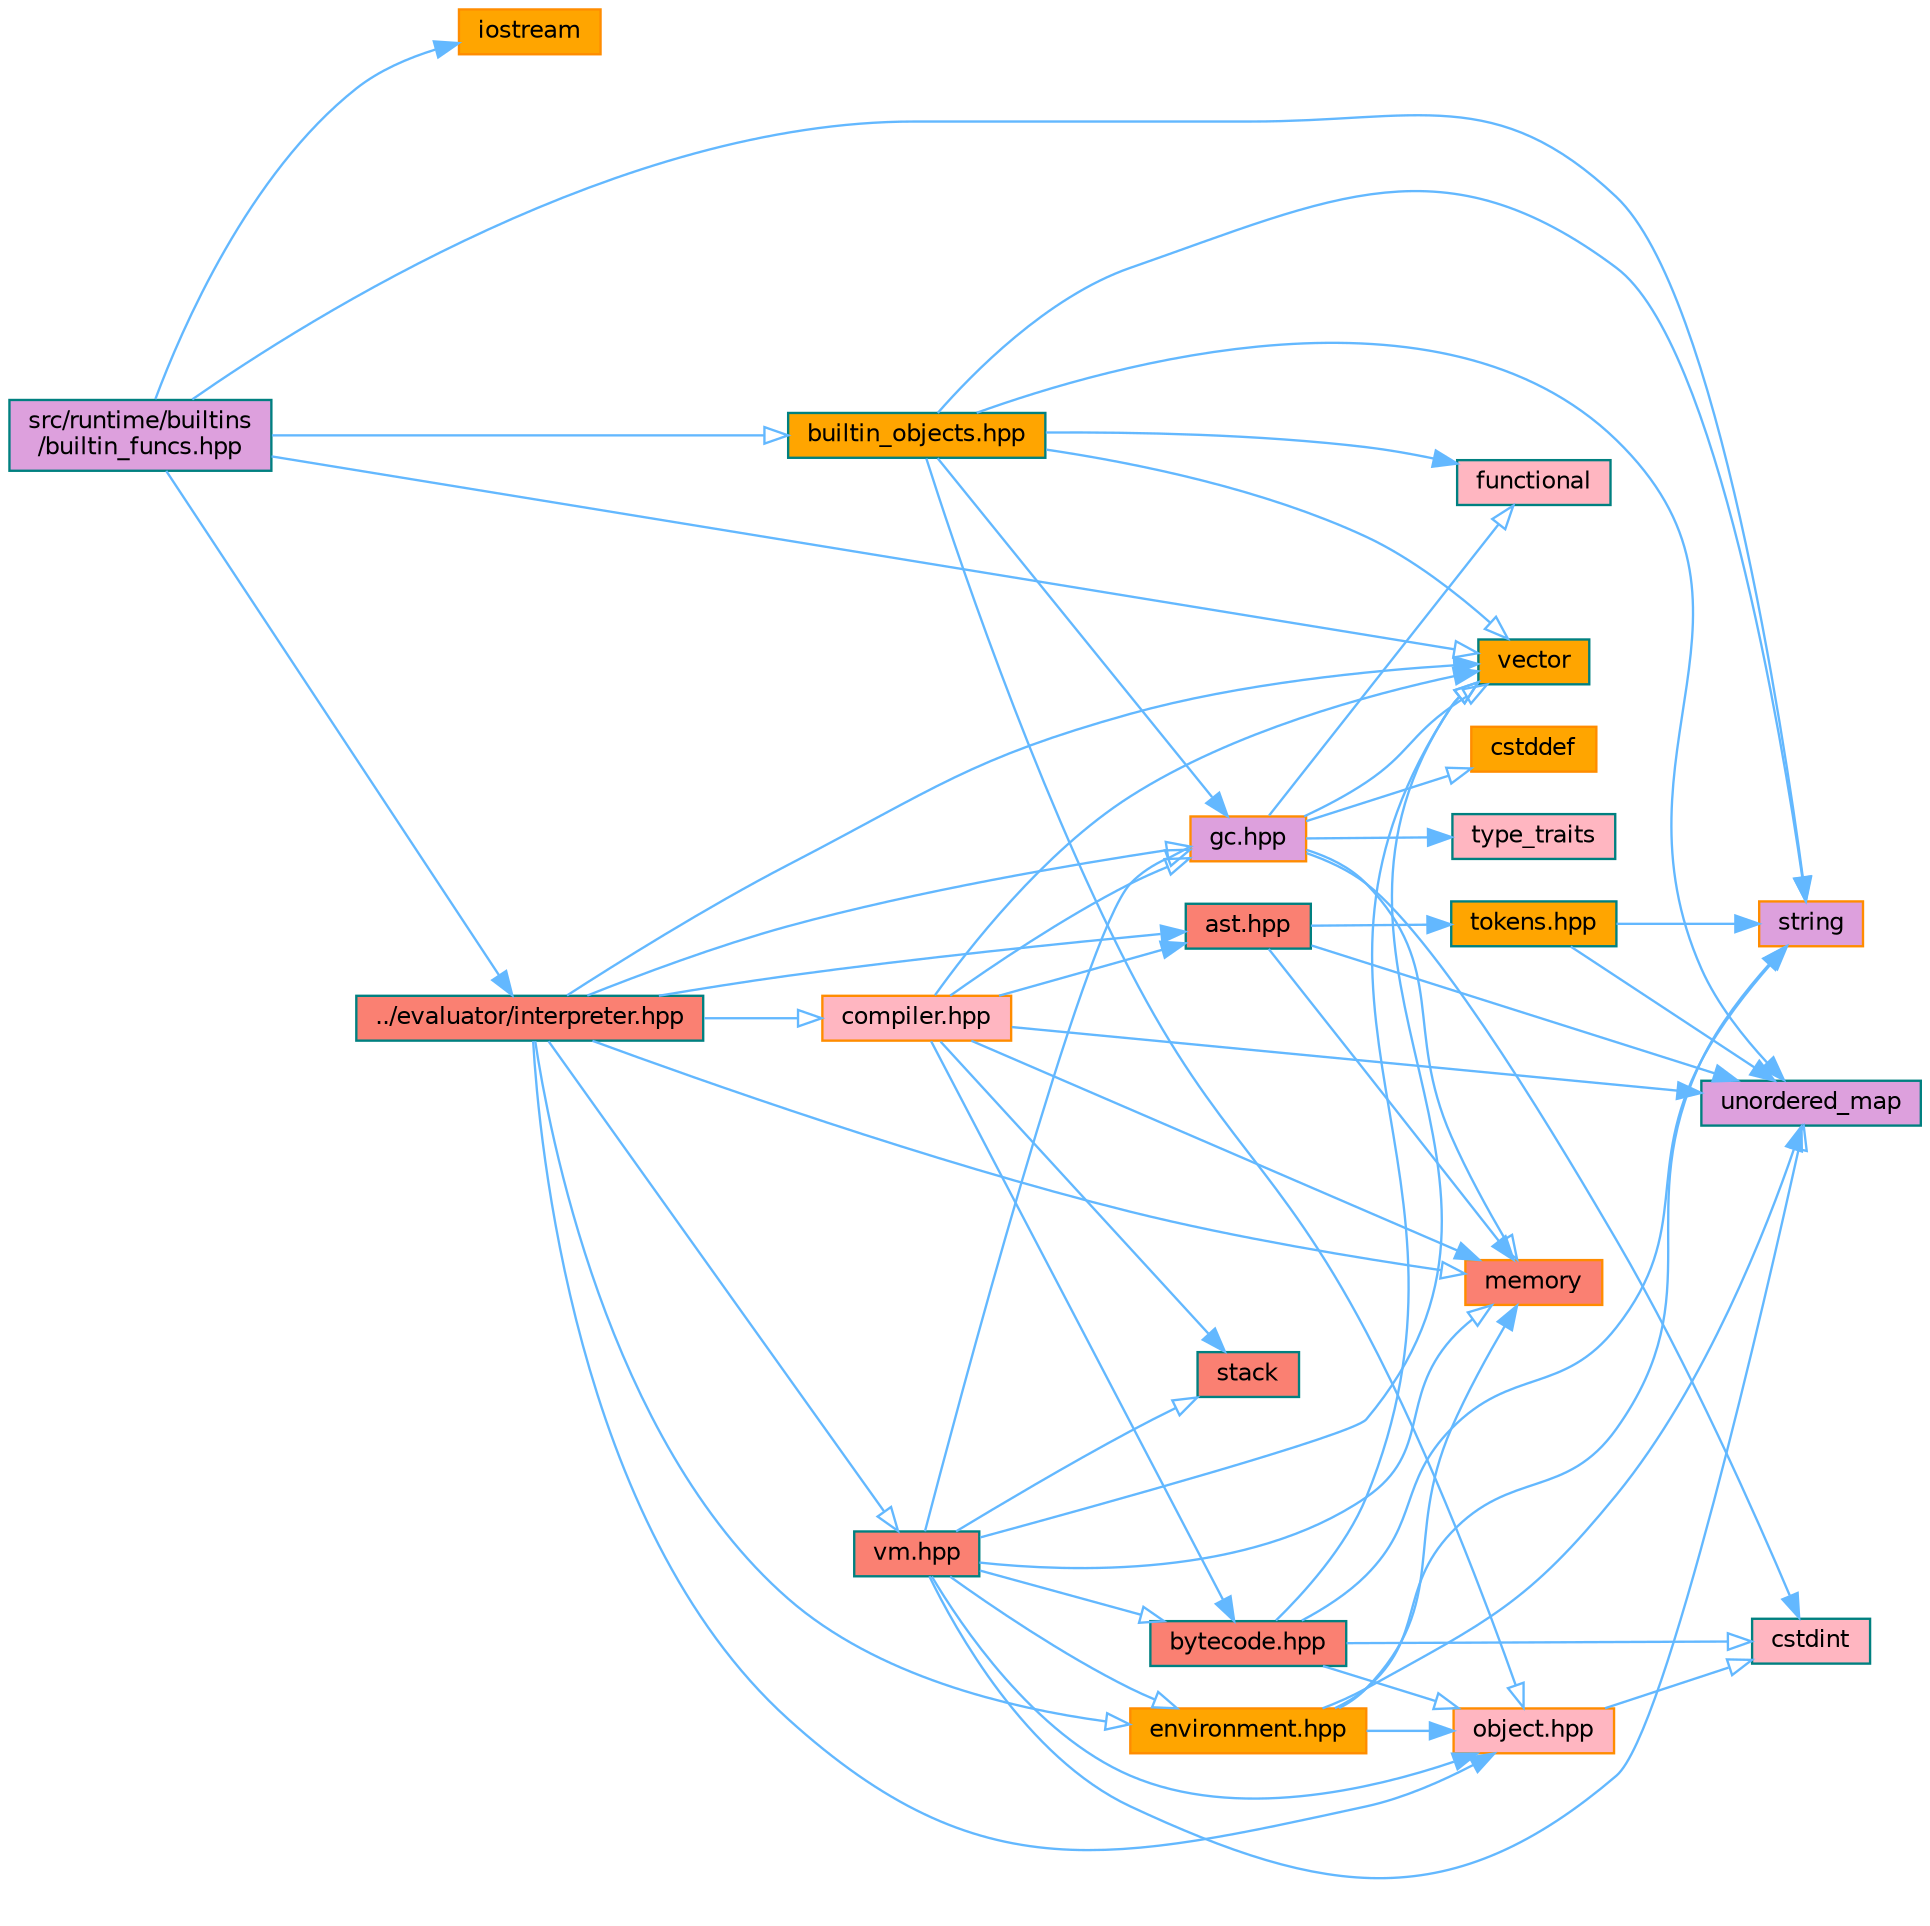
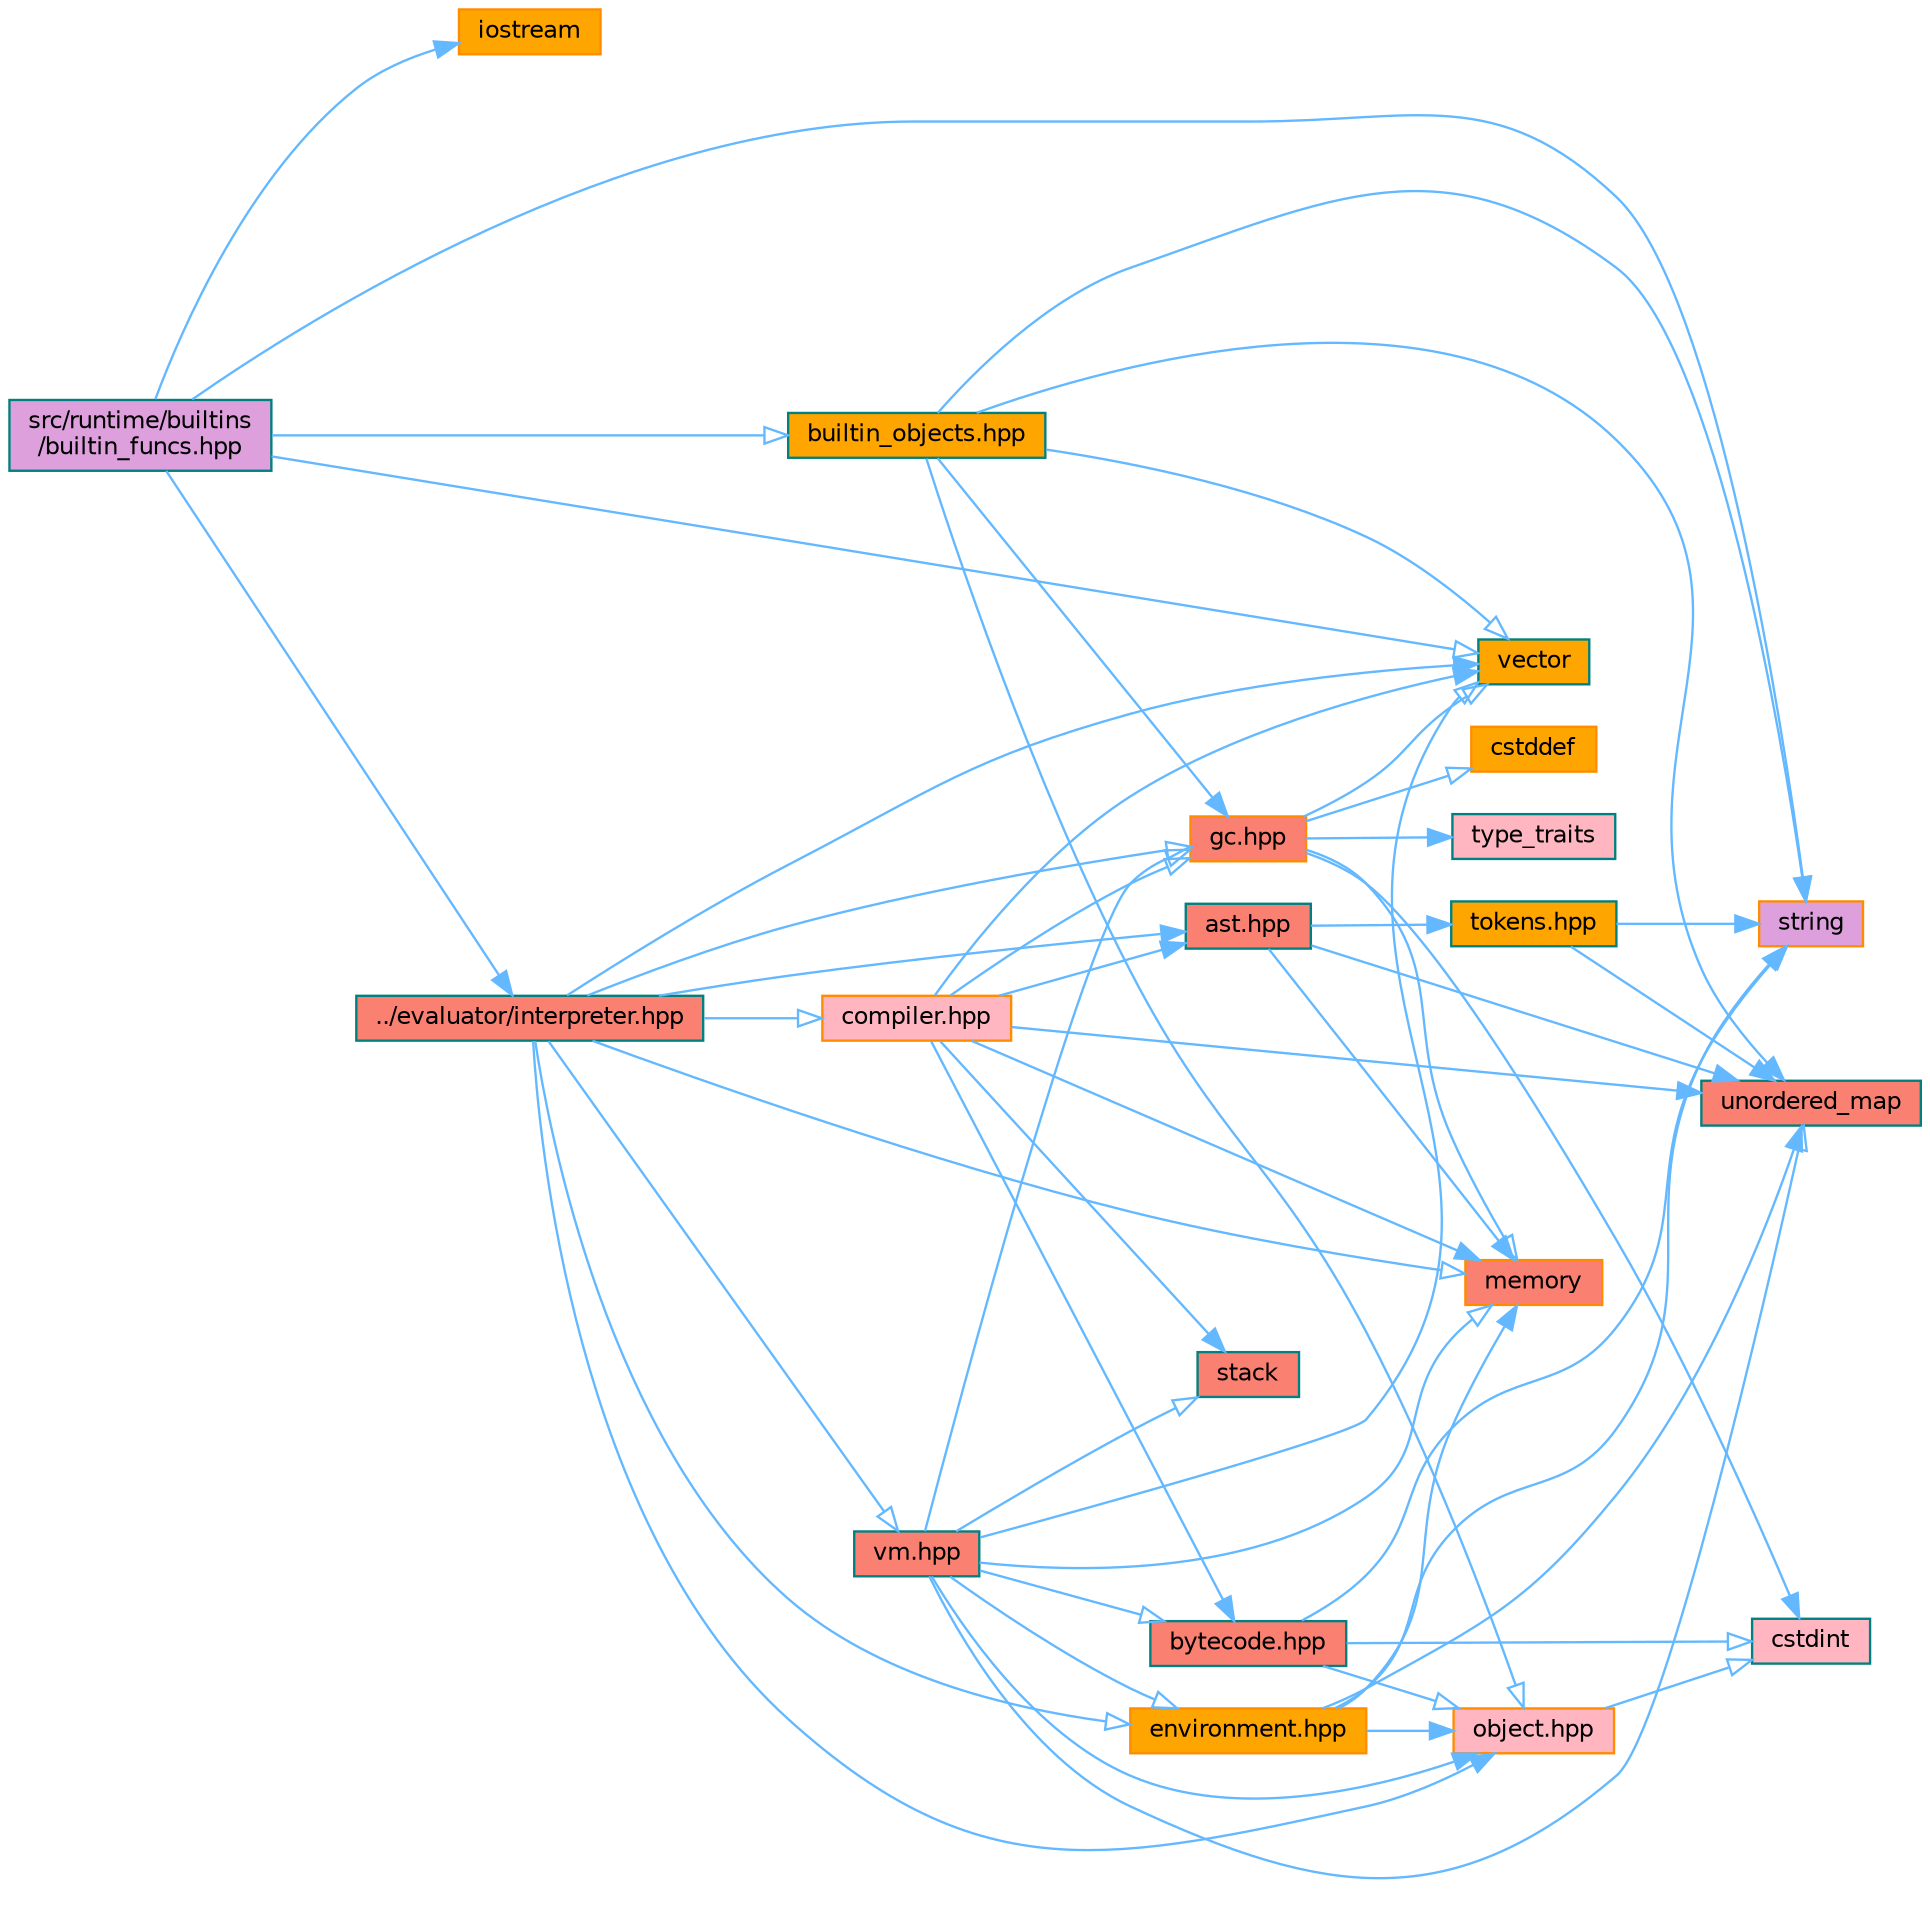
  digraph {
    fontname="DejaVu Sans"
    rankdir=LR
    node [color=teal fillcolor=orange fontname="DejaVu Sans" fontsize=10 shape=box style=filled]
    edge [arrowhead=normal color=steelblue1 fontname="DejaVu Sans" fontsize=10 labelfontname=Helvetica labelfontsize=10 style=solid]
    n1 [fillcolor=plum fontcolor=black height=0.2 label="src/runtime/builtins\l/builtin_funcs.hpp" width=0.4]
    n2 [color=darkorange height=0.2 label=iostream width=0.4]
    n3 [color=darkorange fillcolor=plum height=0.2 label=string width=0.4]
    n4 [height=0.2 label=vector width=0.4]
    n5 [fillcolor=salmon height=0.2 label="../evaluator/interpreter.hpp" width=0.4]
    n6 [height=0.2 label="builtin_objects.hpp" width=0.4]
    n7 [color=darkorange fillcolor=salmon height=0.2 label=memory width=0.4]
    n8 [fillcolor=salmon height=0.2 label="ast.hpp" width=0.4]
    n9 [color=darkorange fillcolor=lightpink height=0.2 label="compiler.hpp" width=0.4]
    n10 [color=darkorange fillcolor=lightpink height=0.2 label="object.hpp" width=0.4]
-   n11 [color=darkorange fillcolor=plum height=0.2 label="gc.hpp" width=0.4]
+   n11 [color=darkorange fillcolor=salmon height=0.2 label="gc.hpp" width=0.4]
    n12 [color=darkorange height=0.2 label="environment.hpp" width=0.4]
    n13 [fillcolor=salmon height=0.2 label="vm.hpp" width=0.4]
-   n14 [fillcolor=plum height=0.2 label=unordered_map width=0.4]
-   n15 [fillcolor=lightpink height=0.2 label=functional width=0.4]
+   n14 [fillcolor=salmon height=0.2 label=unordered_map width=0.4]
    n16 [height=0.2 label="tokens.hpp" width=0.4]
    n17 [fillcolor=salmon height=0.2 label=stack width=0.4]
    n18 [fillcolor=salmon height=0.2 label="bytecode.hpp" width=0.4]
    n19 [fillcolor=lightpink height=0.2 label=cstdint width=0.4]
    n20 [color=darkorange height=0.2 label=cstddef width=0.4]
    n21 [fillcolor=lightpink height=0.2 label=type_traits width=0.4]
    n1 -> n2
    n1 -> n3
    n1 -> n4 [arrowhead=onormal]
    n1 -> n5
    n1 -> n6 [arrowhead=onormal]
    n5 -> n4
    n5 -> n7 [arrowhead=onormal]
    n5 -> n8
    n5 -> n9 [arrowhead=onormal]
    n5 -> n10
    n5 -> n11 [arrowhead=onormal]
    n5 -> n12 [arrowhead=onormal]
    n5 -> n13 [arrowhead=onormal]
    n6 -> n3
    n6 -> n4 [arrowhead=onormal]
    n6 -> n10 [arrowhead=onormal]
    n6 -> n11
    n6 -> n14
-   n6 -> n15
    n8 -> n7
    n8 -> n14
    n8 -> n16
    n9 -> n4
    n9 -> n7
    n9 -> n8
    n9 -> n11 [arrowhead=onormal]
    n9 -> n14
    n9 -> n17
    n9 -> n18
    n10 -> n19 [arrowhead=onormal]
    n11 -> n4 [arrowhead=onormal]
    n11 -> n7 [arrowhead=onormal]
-   n11 -> n15 [arrowhead=onormal]
    n11 -> n19
    n11 -> n20 [arrowhead=onormal]
    n11 -> n21
    n12 -> n3 [arrowhead=onormal]
    n12 -> n7
    n12 -> n10
    n12 -> n14
    n13 -> n4 [arrowhead=onormal]
    n13 -> n7 [arrowhead=onormal]
    n13 -> n10
    n13 -> n11 [arrowhead=onormal]
    n13 -> n12 [arrowhead=onormal]
    n13 -> n14 [arrowhead=onormal]
    n13 -> n17 [arrowhead=onormal]
    n13 -> n18 [arrowhead=onormal]
    n16 -> n3
    n16 -> n14
    n18 -> n3
-   n18 -> n4 [arrowhead=onormal]
    n18 -> n10 [arrowhead=onormal]
    n18 -> n19 [arrowhead=onormal]
  }
